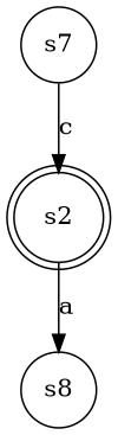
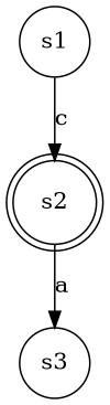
  digraph {
    rankdir=S
    node [shape=circle]
-   s3 [label=s8]
+   s3
    s2 [shape=doublecircle]
-   s1 [label=s7]
+   s1
    s2 -> s3 [label=a]
    s1 -> s2 [label=c]
  }
